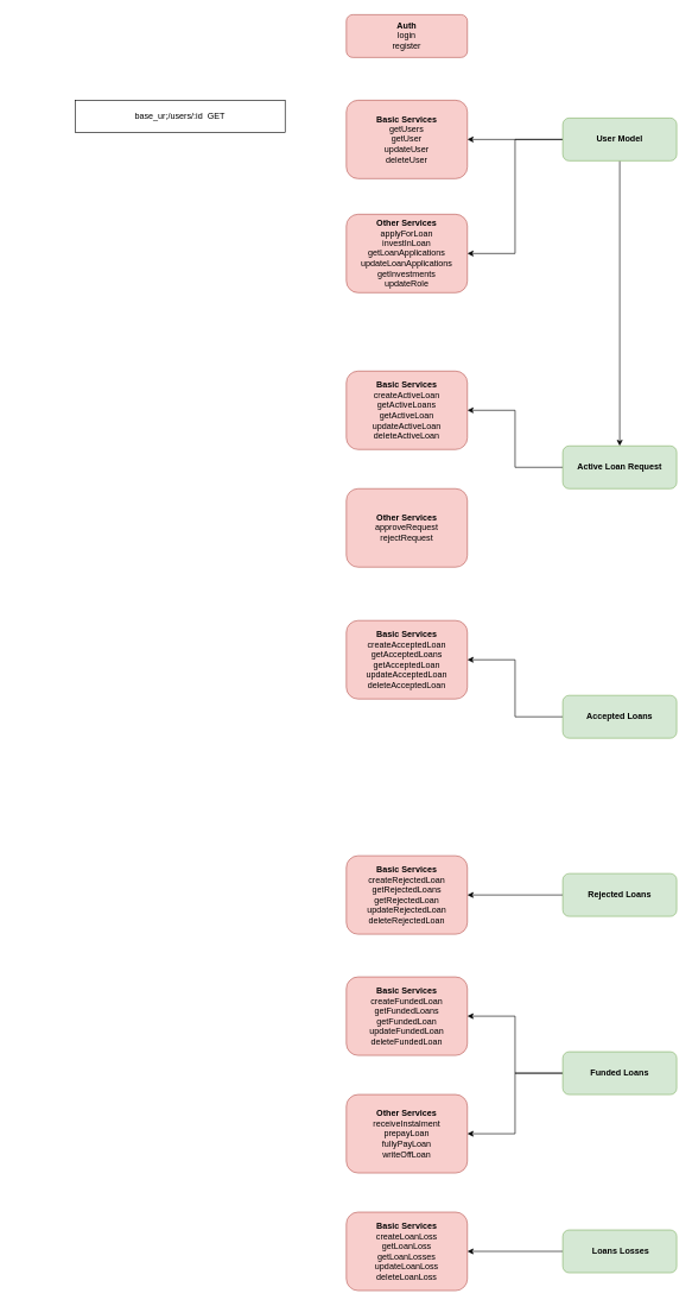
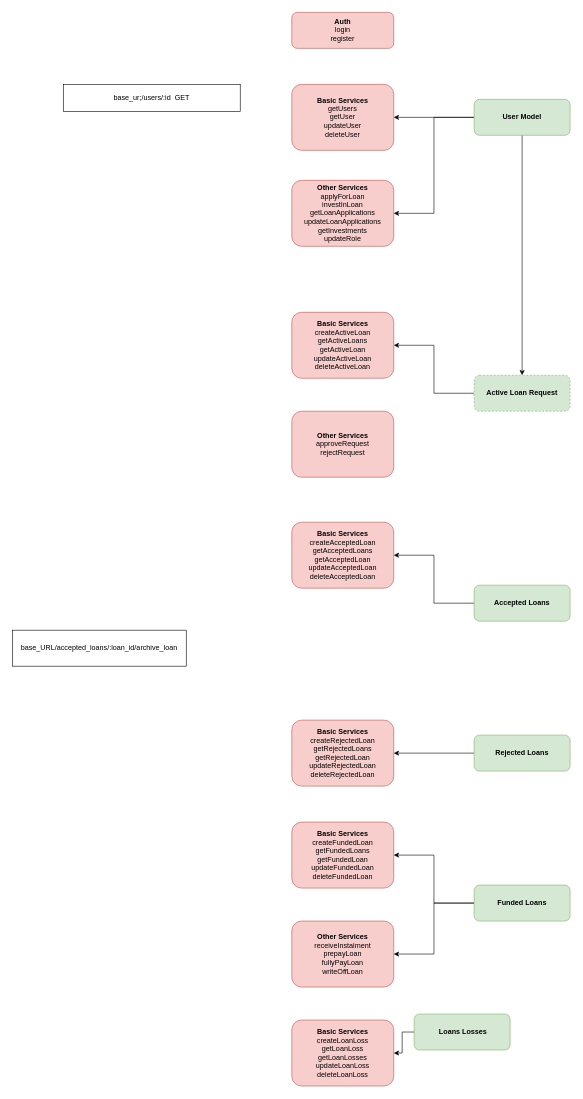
  <mxCell id="0" />
  <mxCell id="1" parent="0" />
  <mxCell id="2" style="edgeStyle=orthogonalEdgeStyle;rounded=0;orthogonalLoop=1;jettySize=auto;html=1;" edge="1" parent="1" source="5" target="10"><mxGeometry relative="1" as="geometry" /></mxCell>
  <mxCell id="3" style="edgeStyle=orthogonalEdgeStyle;rounded=0;orthogonalLoop=1;jettySize=auto;html=1;" edge="1" parent="1" source="5" target="7"><mxGeometry relative="1" as="geometry" /></mxCell>
  <mxCell id="4" style="edgeStyle=orthogonalEdgeStyle;rounded=0;orthogonalLoop=1;jettySize=auto;html=1;entryX=1;entryY=0.5;entryDx=0;entryDy=0;" edge="1" parent="1" source="5" target="8"><mxGeometry relative="1" as="geometry" /></mxCell>
  <mxCell id="5" value="User Model" style="rounded=1;whiteSpace=wrap;html=1;fillColor=#d5e8d4;strokeColor=#82b366;fontStyle=1" vertex="1" parent="1"><mxGeometry x="790" y="165" width="160" height="60" as="geometry" /></mxCell>
  <mxCell id="6" value="&lt;b&gt;Auth&lt;/b&gt;&lt;br&gt;login&lt;br&gt;register" style="rounded=1;whiteSpace=wrap;html=1;fillColor=#f8cecc;strokeColor=#b85450;" vertex="1" parent="1"><mxGeometry x="486" y="20" width="170" height="60" as="geometry" /></mxCell>
  <mxCell id="7" value="&lt;b&gt;Basic Services&lt;br&gt;&lt;/b&gt;getUsers&lt;br&gt;getUser&lt;br&gt;updateUser&lt;br&gt;deleteUser" style="rounded=1;whiteSpace=wrap;html=1;fillColor=#f8cecc;strokeColor=#b85450;" vertex="1" parent="1"><mxGeometry x="486" y="140" width="170" height="110" as="geometry" /></mxCell>
  <mxCell id="8" value="&lt;b&gt;Other Services&lt;/b&gt;&lt;br&gt;applyForLoan&lt;br&gt;investInLoan&lt;br&gt;getLoanApplications&lt;br&gt;updateLoanApplications&lt;br&gt;getInvestments&lt;br&gt;updateRole" style="rounded=1;whiteSpace=wrap;html=1;fillColor=#f8cecc;strokeColor=#b85450;" vertex="1" parent="1"><mxGeometry x="486" y="300" width="170" height="110" as="geometry" /></mxCell>
  <mxCell id="9" style="edgeStyle=orthogonalEdgeStyle;rounded=0;orthogonalLoop=1;jettySize=auto;html=1;" edge="1" parent="1" source="10" target="11"><mxGeometry relative="1" as="geometry" /></mxCell>
- <mxCell id="10" value="Active Loan Request" style="rounded=1;whiteSpace=wrap;html=1;fillColor=#d5e8d4;strokeColor=#82b366;fontStyle=1" vertex="1" parent="1"><mxGeometry x="790" y="625" width="160" height="60" as="geometry" /></mxCell>
+ <mxCell id="10" value="Active Loan Request" style="rounded=1;whiteSpace=wrap;html=1;fillColor=#d5e8d4;strokeColor=#82b366;fontStyle=1;dashed=1;" vertex="1" parent="1"><mxGeometry x="790" y="625" width="160" height="60" as="geometry" /></mxCell>
  <mxCell id="11" value="&lt;b&gt;Basic Services&lt;br&gt;&lt;/b&gt;createActiveLoan&lt;br&gt;getActiveLoans&lt;br&gt;getActiveLoan&lt;br&gt;updateActiveLoan&lt;br&gt;deleteActiveLoan" style="rounded=1;whiteSpace=wrap;html=1;fillColor=#f8cecc;strokeColor=#b85450;" vertex="1" parent="1"><mxGeometry x="486" y="520" width="170" height="110" as="geometry" /></mxCell>
  <mxCell id="12" value="&lt;b&gt;Other Services&lt;/b&gt;&lt;br&gt;approveRequest&lt;br&gt;rejectRequest" style="rounded=1;whiteSpace=wrap;html=1;fillColor=#f8cecc;strokeColor=#b85450;" vertex="1" parent="1"><mxGeometry x="486" y="685" width="170" height="110" as="geometry" /></mxCell>
  <mxCell id="13" style="edgeStyle=orthogonalEdgeStyle;rounded=0;orthogonalLoop=1;jettySize=auto;html=1;" edge="1" parent="1" source="14" target="15"><mxGeometry relative="1" as="geometry" /></mxCell>
  <mxCell id="14" value="Accepted Loans" style="rounded=1;whiteSpace=wrap;html=1;fillColor=#d5e8d4;strokeColor=#82b366;fontStyle=1" vertex="1" parent="1"><mxGeometry x="790" y="975" width="160" height="60" as="geometry" /></mxCell>
  <mxCell id="15" value="&lt;b&gt;Basic Services&lt;br&gt;&lt;/b&gt;createAcceptedLoan&lt;br&gt;getAcceptedLoans&lt;br&gt;getAcceptedLoan&lt;br&gt;updateAcceptedLoan&lt;br&gt;deleteAcceptedLoan" style="rounded=1;whiteSpace=wrap;html=1;fillColor=#f8cecc;strokeColor=#b85450;" vertex="1" parent="1"><mxGeometry x="486" y="870" width="170" height="110" as="geometry" /></mxCell>
  <mxCell id="16" style="edgeStyle=orthogonalEdgeStyle;rounded=0;orthogonalLoop=1;jettySize=auto;html=1;" edge="1" parent="1" source="17" target="18"><mxGeometry relative="1" as="geometry" /></mxCell>
  <mxCell id="17" value="Rejected Loans" style="rounded=1;whiteSpace=wrap;html=1;fillColor=#d5e8d4;strokeColor=#82b366;fontStyle=1" vertex="1" parent="1"><mxGeometry x="790" y="1225" width="160" height="60" as="geometry" /></mxCell>
  <mxCell id="18" value="&lt;b&gt;Basic Services&lt;br&gt;&lt;/b&gt;createRejectedLoan&lt;br&gt;getRejectedLoans&lt;br&gt;getRejectedLoan&lt;br&gt;updateRejectedLoan&lt;br&gt;deleteRejectedLoan" style="rounded=1;whiteSpace=wrap;html=1;fillColor=#f8cecc;strokeColor=#b85450;" vertex="1" parent="1"><mxGeometry x="486" y="1200" width="170" height="110" as="geometry" /></mxCell>
  <mxCell id="19" style="edgeStyle=orthogonalEdgeStyle;rounded=0;orthogonalLoop=1;jettySize=auto;html=1;" edge="1" parent="1" source="21" target="22"><mxGeometry relative="1" as="geometry" /></mxCell>
  <mxCell id="20" style="edgeStyle=orthogonalEdgeStyle;rounded=0;orthogonalLoop=1;jettySize=auto;html=1;entryX=1;entryY=0.5;entryDx=0;entryDy=0;" edge="1" parent="1" source="21" target="23"><mxGeometry relative="1" as="geometry" /></mxCell>
  <mxCell id="21" value="Funded Loans" style="rounded=1;whiteSpace=wrap;html=1;fillColor=#d5e8d4;strokeColor=#82b366;fontStyle=1" vertex="1" parent="1"><mxGeometry x="790" y="1475" width="160" height="60" as="geometry" /></mxCell>
  <mxCell id="22" value="&lt;b&gt;Basic Services&lt;br&gt;&lt;/b&gt;createFundedLoan&lt;br&gt;getFundedLoans&lt;br&gt;getFundedLoan&lt;br&gt;updateFundedLoan&lt;br&gt;deleteFundedLoan" style="rounded=1;whiteSpace=wrap;html=1;fillColor=#f8cecc;strokeColor=#b85450;" vertex="1" parent="1"><mxGeometry x="486" y="1370" width="170" height="110" as="geometry" /></mxCell>
  <mxCell id="23" value="&lt;b&gt;Other Services&lt;/b&gt;&lt;br&gt;receiveInstalment&lt;br&gt;prepayLoan&lt;br&gt;fullyPayLoan&lt;br&gt;writeOffLoan" style="rounded=1;whiteSpace=wrap;html=1;fillColor=#f8cecc;strokeColor=#b85450;" vertex="1" parent="1"><mxGeometry x="486" y="1535" width="170" height="110" as="geometry" /></mxCell>
  <mxCell id="24" style="edgeStyle=orthogonalEdgeStyle;rounded=0;orthogonalLoop=1;jettySize=auto;html=1;" edge="1" parent="1" source="25" target="26"><mxGeometry relative="1" as="geometry" /></mxCell>
- <mxCell id="25" value="&amp;nbsp;Loans Losses" style="rounded=1;whiteSpace=wrap;html=1;fillColor=#d5e8d4;strokeColor=#82b366;fontStyle=1" vertex="1" parent="1"><mxGeometry x="790" y="1725" width="160" height="60" as="geometry" /></mxCell>
+ <mxCell id="25" value="&amp;nbsp;Loans Losses" style="rounded=1;whiteSpace=wrap;html=1;fillColor=#d5e8d4;strokeColor=#82b366;fontStyle=1" vertex="1" parent="1"><mxGeometry x="690" y="1690" width="160" height="60" as="geometry" /></mxCell>
  <mxCell id="26" value="&lt;b&gt;Basic Services&lt;br&gt;&lt;/b&gt;createLoanLoss&lt;br&gt;getLoanLoss&lt;br&gt;getLoanLosses&lt;br&gt;updateLoanLoss&lt;br&gt;deleteLoanLoss" style="rounded=1;whiteSpace=wrap;html=1;fillColor=#f8cecc;strokeColor=#b85450;" vertex="1" parent="1"><mxGeometry x="486" y="1700" width="170" height="110" as="geometry" /></mxCell>
+ <mxCell id="27" value="base_URL/accepted_loans/:loan_id/archive_loan" style="rounded=0;whiteSpace=wrap;html=1;" vertex="1" parent="1"><mxGeometry x="20" y="1050" width="290" height="60" as="geometry" /></mxCell>
  <mxCell id="28" value="base_ur;/users/:id&amp;nbsp; GET" style="rounded=0;whiteSpace=wrap;html=1;" vertex="1" parent="1"><mxGeometry x="105" y="140" width="295" height="45" as="geometry" /></mxCell>
